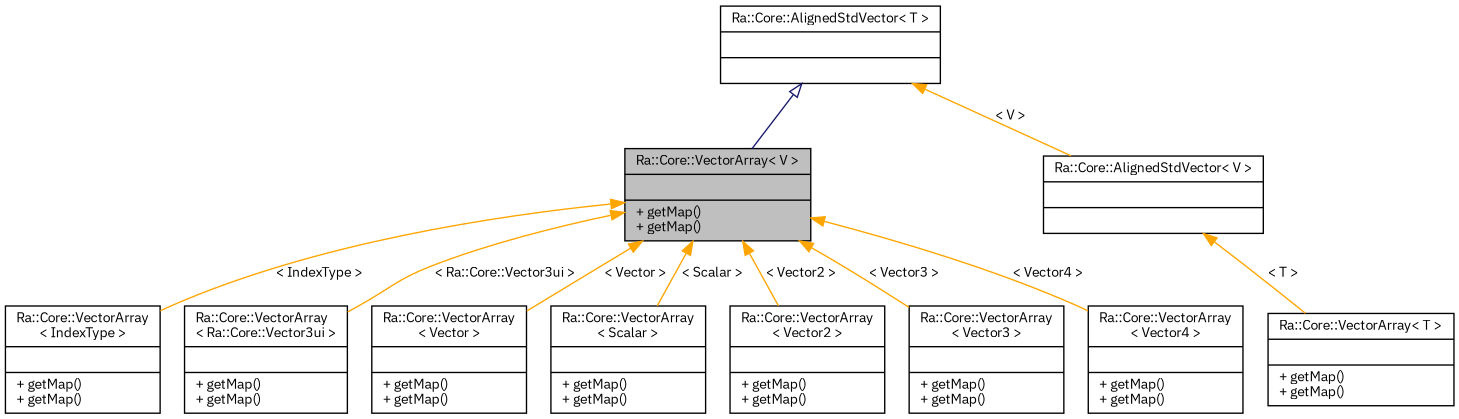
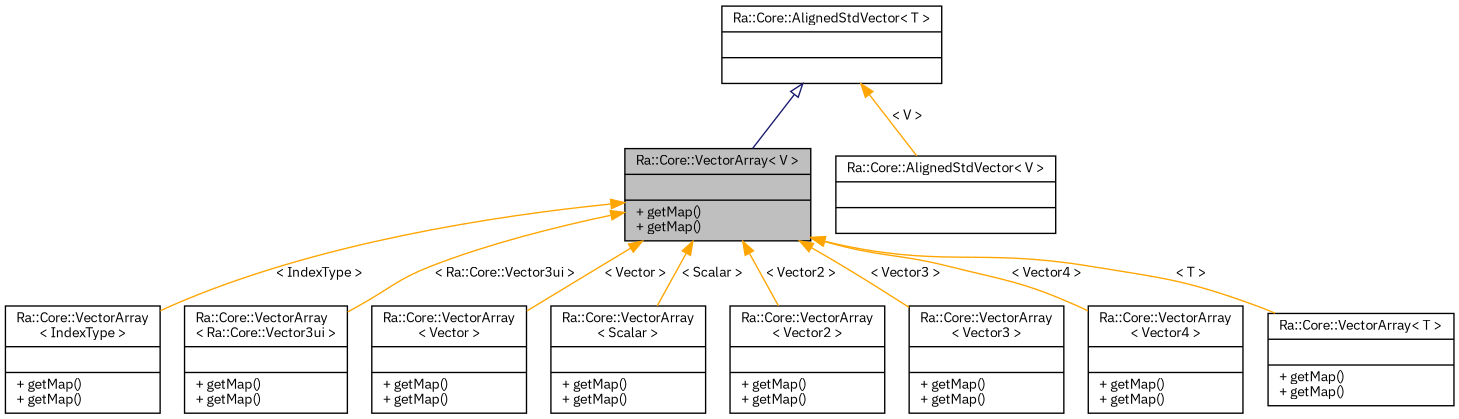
  digraph {
    fontname="IBM Plex Sans"
    node [color=black fillcolor=white fontname="IBM Plex Sans" fontsize=10 shape=record style=filled]
    edge [color=orange dir=back fontname="IBM Plex Sans" fontsize=10 labelfontname=Helvetica labelfontsize=10 style=solid]
    n1 [fillcolor=grey75 fontcolor=black height=0.2 label="{Ra::Core::VectorArray\< V \>\n||+ getMap()\l+ getMap()\l}" width=0.4]
    n2 [height=0.2 label="{Ra::Core::VectorArray\l\< IndexType \>\n||+ getMap()\l+ getMap()\l}" width=0.4]
    n3 [height=0.2 label="{Ra::Core::VectorArray\l\< Ra::Core::Vector3ui \>\n||+ getMap()\l+ getMap()\l}" width=0.4]
    n4 [height=0.2 label="{Ra::Core::VectorArray\l\< Vector \>\n||+ getMap()\l+ getMap()\l}" width=0.4]
    n5 [height=0.2 label="{Ra::Core::VectorArray\l\< Scalar \>\n||+ getMap()\l+ getMap()\l}" width=0.4]
    n6 [height=0.2 label="{Ra::Core::VectorArray\l\< Vector2 \>\n||+ getMap()\l+ getMap()\l}" width=0.4]
    n7 [height=0.2 label="{Ra::Core::VectorArray\l\< Vector3 \>\n||+ getMap()\l+ getMap()\l}" width=0.4]
    n8 [height=0.2 label="{Ra::Core::VectorArray\l\< Vector4 \>\n||+ getMap()\l+ getMap()\l}" width=0.4]
    n9 [height=0.2 label="{Ra::Core::VectorArray\< T \>\n||+ getMap()\l+ getMap()\l}" width=0.4]
    n10 [height=0.2 label="{Ra::Core::AlignedStdVector\< V \>\n||}" width=0.4]
    n11 [height=0.2 label="{Ra::Core::AlignedStdVector\< T \>\n||}" width=0.4]
    n1 -> n2 [label=" \< IndexType \>"]
    n1 -> n3 [label=" \< Ra::Core::Vector3ui \>"]
    n1 -> n4 [label=" \< Vector \>"]
    n1 -> n5 [label=" \< Scalar \>"]
    n1 -> n6 [label=" \< Vector2 \>"]
    n1 -> n7 [label=" \< Vector3 \>"]
    n1 -> n8 [label=" \< Vector4 \>"]
-   n10 -> n9 [label=" \< T \>"]
+   n1 -> n9 [label=" \< T \>"]
    n11 -> n1 [arrowtail=onormal color=midnightblue]
    n11 -> n10 [label=" \< V \>"]
  }
